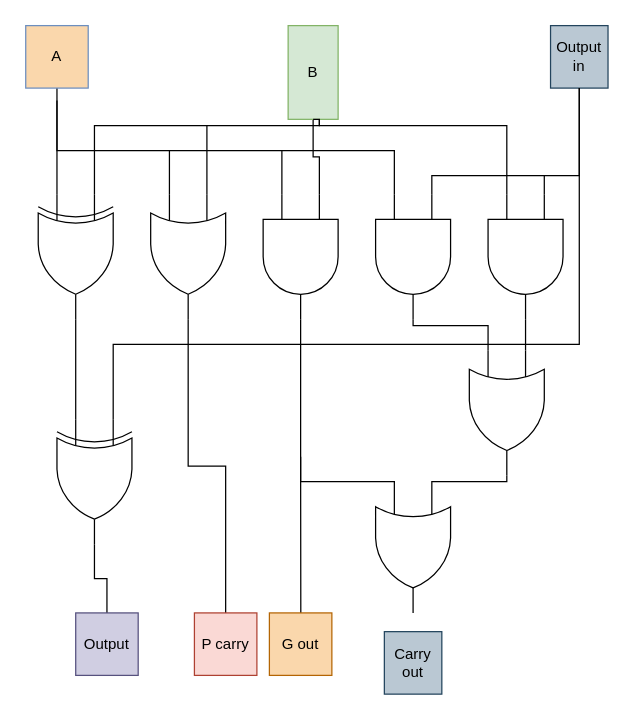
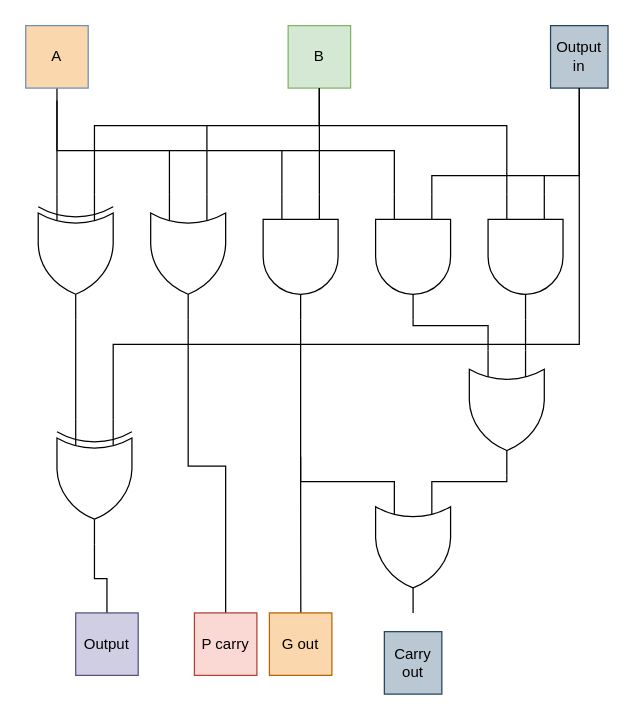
  <mxCell id="0" />
  <mxCell id="1" parent="0" />
  <mxCell id="2" style="edgeStyle=orthogonalEdgeStyle;rounded=0;orthogonalLoop=1;jettySize=auto;html=1;entryX=0;entryY=0.75;entryDx=0;entryDy=0;entryPerimeter=0;endArrow=none;endFill=0;strokeColor=#000000;" parent="1" source="3" target="8" edge="1"><mxGeometry relative="1" as="geometry" /></mxCell>
  <mxCell id="3" value="A" style="rounded=0;whiteSpace=wrap;html=1;fillColor=#fad7ac;strokeColor=#6c8ebf;" parent="1" vertex="1"><mxGeometry x="20" y="20" width="50" height="50" as="geometry" /></mxCell>
  <mxCell id="4" style="edgeStyle=orthogonalEdgeStyle;rounded=0;orthogonalLoop=1;jettySize=auto;html=1;entryX=0;entryY=0.25;entryDx=0;entryDy=0;entryPerimeter=0;endArrow=none;endFill=0;strokeColor=#000000;" parent="1" source="6" target="8" edge="1"><mxGeometry relative="1" as="geometry"><Array as="points"><mxPoint x="255" y="100" /><mxPoint x="75" y="100" /></Array></mxGeometry></mxCell>
  <mxCell id="5" style="edgeStyle=orthogonalEdgeStyle;rounded=0;orthogonalLoop=1;jettySize=auto;html=1;entryX=0;entryY=0.25;entryDx=0;entryDy=0;entryPerimeter=0;endArrow=none;endFill=0;strokeColor=#000000;" parent="1" source="6" target="15" edge="1"><mxGeometry relative="1" as="geometry" /></mxCell>
- <mxCell id="6" value="B" style="rounded=0;whiteSpace=wrap;html=1;fillColor=#d5e8d4;strokeColor=#82b366;" parent="1" vertex="1"><mxGeometry x="230" y="20" width="40" height="75" as="geometry" /></mxCell>
+ <mxCell id="6" value="B" style="rounded=0;whiteSpace=wrap;html=1;fillColor=#d5e8d4;strokeColor=#82b366;" parent="1" vertex="1"><mxGeometry x="230" y="20" width="50" height="50" as="geometry" /></mxCell>
  <mxCell id="7" style="edgeStyle=orthogonalEdgeStyle;rounded=0;orthogonalLoop=1;jettySize=auto;html=1;exitX=1;exitY=0.5;exitDx=0;exitDy=0;exitPerimeter=0;entryX=0;entryY=0.75;entryDx=0;entryDy=0;entryPerimeter=0;endArrow=none;endFill=0;strokeColor=#000000;" parent="1" source="8" target="12" edge="1"><mxGeometry relative="1" as="geometry"><Array as="points"><mxPoint x="60" y="315" /><mxPoint x="60" y="315" /></Array></mxGeometry></mxCell>
  <mxCell id="8" value="" style="verticalLabelPosition=bottom;shadow=0;dashed=0;align=center;html=1;verticalAlign=top;shape=mxgraph.electrical.logic_gates.logic_gate;operation=xor;direction=south;" parent="1" vertex="1"><mxGeometry x="30" y="155" width="60" height="100" as="geometry" /></mxCell>
  <mxCell id="9" value="Output&lt;br&gt;in" style="rounded=0;whiteSpace=wrap;html=1;fillColor=#bac8d3;strokeColor=#23445d;" parent="1" vertex="1"><mxGeometry x="440" y="20" width="46" height="50" as="geometry" /></mxCell>
  <mxCell id="10" style="edgeStyle=orthogonalEdgeStyle;rounded=0;orthogonalLoop=1;jettySize=auto;html=1;entryX=0.5;entryY=0;entryDx=0;entryDy=0;endArrow=none;endFill=0;strokeColor=#000000;" parent="1" source="12" target="16" edge="1"><mxGeometry relative="1" as="geometry" /></mxCell>
  <mxCell id="11" style="edgeStyle=orthogonalEdgeStyle;rounded=0;orthogonalLoop=1;jettySize=auto;html=1;exitX=0;exitY=0.25;exitDx=0;exitDy=0;exitPerimeter=0;entryX=0.5;entryY=1;entryDx=0;entryDy=0;endArrow=none;endFill=0;strokeColor=#000000;" parent="1" source="12" target="9" edge="1"><mxGeometry relative="1" as="geometry"><Array as="points"><mxPoint x="90" y="275" /><mxPoint x="463" y="275" /></Array></mxGeometry></mxCell>
  <mxCell id="12" value="" style="verticalLabelPosition=bottom;shadow=0;dashed=0;align=center;html=1;verticalAlign=top;shape=mxgraph.electrical.logic_gates.logic_gate;operation=xor;direction=south;" parent="1" vertex="1"><mxGeometry x="45" y="335" width="60" height="100" as="geometry" /></mxCell>
  <mxCell id="13" style="edgeStyle=orthogonalEdgeStyle;rounded=0;orthogonalLoop=1;jettySize=auto;html=1;exitX=0;exitY=0.75;exitDx=0;exitDy=0;exitPerimeter=0;endArrow=none;endFill=0;strokeColor=#000000;" parent="1" source="15" edge="1"><mxGeometry relative="1" as="geometry"><mxPoint x="45" y="80" as="targetPoint" /><Array as="points"><mxPoint x="225" y="120" /><mxPoint x="45" y="120" /></Array></mxGeometry></mxCell>
  <mxCell id="14" style="edgeStyle=orthogonalEdgeStyle;rounded=0;orthogonalLoop=1;jettySize=auto;html=1;exitX=1;exitY=0.5;exitDx=0;exitDy=0;exitPerimeter=0;endArrow=none;endFill=0;strokeColor=#000000;" parent="1" source="15" edge="1"><mxGeometry relative="1" as="geometry"><mxPoint x="240.143" y="490" as="targetPoint" /></mxGeometry></mxCell>
  <mxCell id="15" value="" style="verticalLabelPosition=bottom;shadow=0;dashed=0;align=center;html=1;verticalAlign=top;shape=mxgraph.electrical.logic_gates.logic_gate;operation=and;direction=south;" parent="1" vertex="1"><mxGeometry x="210" y="155" width="60" height="100" as="geometry" /></mxCell>
  <mxCell id="16" value="Output" style="rounded=0;whiteSpace=wrap;html=1;fillColor=#d0cee2;strokeColor=#56517e;" parent="1" vertex="1"><mxGeometry x="60" y="490" width="50" height="50" as="geometry" /></mxCell>
  <mxCell id="17" style="edgeStyle=orthogonalEdgeStyle;rounded=0;orthogonalLoop=1;jettySize=auto;html=1;exitX=0;exitY=0.25;exitDx=0;exitDy=0;exitPerimeter=0;endArrow=none;endFill=0;strokeColor=#000000;" parent="1" source="20" edge="1"><mxGeometry relative="1" as="geometry"><mxPoint x="165" y="100" as="targetPoint" /></mxGeometry></mxCell>
  <mxCell id="18" style="edgeStyle=orthogonalEdgeStyle;rounded=0;orthogonalLoop=1;jettySize=auto;html=1;exitX=0;exitY=0.75;exitDx=0;exitDy=0;exitPerimeter=0;endArrow=none;endFill=0;strokeColor=#000000;" parent="1" source="20" edge="1"><mxGeometry relative="1" as="geometry"><mxPoint x="135" y="120" as="targetPoint" /></mxGeometry></mxCell>
  <mxCell id="19" style="edgeStyle=orthogonalEdgeStyle;rounded=0;orthogonalLoop=1;jettySize=auto;html=1;entryX=0.5;entryY=0;entryDx=0;entryDy=0;endArrow=none;endFill=0;strokeColor=#000000;" parent="1" source="20" target="21" edge="1"><mxGeometry relative="1" as="geometry" /></mxCell>
  <mxCell id="20" value="" style="verticalLabelPosition=bottom;shadow=0;dashed=0;align=center;html=1;verticalAlign=top;shape=mxgraph.electrical.logic_gates.logic_gate;operation=or;direction=south;" parent="1" vertex="1"><mxGeometry x="120" y="155" width="60" height="100" as="geometry" /></mxCell>
  <mxCell id="21" value="P carry" style="rounded=0;whiteSpace=wrap;html=1;fillColor=#fad9d5;strokeColor=#ae4132;" parent="1" vertex="1"><mxGeometry x="155" y="490" width="50" height="50" as="geometry" /></mxCell>
  <mxCell id="22" value="G out" style="rounded=0;whiteSpace=wrap;html=1;fillColor=#fad7ac;strokeColor=#b46504;" parent="1" vertex="1"><mxGeometry x="215" y="490" width="50" height="50" as="geometry" /></mxCell>
  <mxCell id="23" value="Carry&lt;br&gt;out" style="rounded=0;whiteSpace=wrap;html=1;fillColor=#bac8d3;strokeColor=#23445d;" parent="1" vertex="1"><mxGeometry x="307" y="505" width="46" height="50" as="geometry" /></mxCell>
  <mxCell id="24" style="edgeStyle=orthogonalEdgeStyle;rounded=0;orthogonalLoop=1;jettySize=auto;html=1;exitX=0;exitY=0.75;exitDx=0;exitDy=0;exitPerimeter=0;endArrow=none;endFill=0;strokeColor=#000000;" parent="1" source="27" edge="1"><mxGeometry relative="1" as="geometry"><mxPoint x="225" y="120" as="targetPoint" /><Array as="points"><mxPoint x="315" y="120" /></Array></mxGeometry></mxCell>
  <mxCell id="25" style="edgeStyle=orthogonalEdgeStyle;rounded=0;orthogonalLoop=1;jettySize=auto;html=1;exitX=0;exitY=0.25;exitDx=0;exitDy=0;exitPerimeter=0;entryX=0.5;entryY=1;entryDx=0;entryDy=0;endArrow=none;endFill=0;strokeColor=#000000;" parent="1" source="27" target="9" edge="1"><mxGeometry relative="1" as="geometry"><Array as="points"><mxPoint x="345" y="140" /><mxPoint x="463" y="140" /></Array></mxGeometry></mxCell>
  <mxCell id="26" style="edgeStyle=orthogonalEdgeStyle;rounded=0;orthogonalLoop=1;jettySize=auto;html=1;entryX=0;entryY=0.75;entryDx=0;entryDy=0;entryPerimeter=0;endArrow=none;endFill=0;strokeColor=#000000;" parent="1" source="27" target="33" edge="1"><mxGeometry relative="1" as="geometry"><Array as="points"><mxPoint x="330" y="260" /><mxPoint x="390" y="260" /></Array></mxGeometry></mxCell>
  <mxCell id="27" value="" style="verticalLabelPosition=bottom;shadow=0;dashed=0;align=center;html=1;verticalAlign=top;shape=mxgraph.electrical.logic_gates.logic_gate;operation=and;direction=south;" parent="1" vertex="1"><mxGeometry x="300" y="155" width="60" height="100" as="geometry" /></mxCell>
  <mxCell id="28" style="edgeStyle=orthogonalEdgeStyle;rounded=0;orthogonalLoop=1;jettySize=auto;html=1;exitX=0;exitY=0.25;exitDx=0;exitDy=0;exitPerimeter=0;endArrow=none;endFill=0;strokeColor=#000000;" parent="1" source="31" edge="1"><mxGeometry relative="1" as="geometry"><mxPoint x="435" y="140" as="targetPoint" /></mxGeometry></mxCell>
  <mxCell id="29" style="edgeStyle=orthogonalEdgeStyle;rounded=0;orthogonalLoop=1;jettySize=auto;html=1;exitX=0;exitY=0.75;exitDx=0;exitDy=0;exitPerimeter=0;entryX=0.5;entryY=1;entryDx=0;entryDy=0;endArrow=none;endFill=0;strokeColor=#000000;" parent="1" source="31" target="6" edge="1"><mxGeometry relative="1" as="geometry"><Array as="points"><mxPoint x="405" y="100" /><mxPoint x="255" y="100" /></Array></mxGeometry></mxCell>
  <mxCell id="30" style="edgeStyle=orthogonalEdgeStyle;rounded=0;orthogonalLoop=1;jettySize=auto;html=1;entryX=0;entryY=0.25;entryDx=0;entryDy=0;entryPerimeter=0;endArrow=none;endFill=0;strokeColor=#000000;" parent="1" source="31" target="33" edge="1"><mxGeometry relative="1" as="geometry" /></mxCell>
  <mxCell id="31" value="" style="verticalLabelPosition=bottom;shadow=0;dashed=0;align=center;html=1;verticalAlign=top;shape=mxgraph.electrical.logic_gates.logic_gate;operation=and;direction=south;" parent="1" vertex="1"><mxGeometry x="390" y="155" width="60" height="100" as="geometry" /></mxCell>
  <mxCell id="32" style="edgeStyle=orthogonalEdgeStyle;rounded=0;orthogonalLoop=1;jettySize=auto;html=1;entryX=0;entryY=0.25;entryDx=0;entryDy=0;entryPerimeter=0;endArrow=none;endFill=0;strokeColor=#000000;" parent="1" source="33" target="35" edge="1"><mxGeometry relative="1" as="geometry"><Array as="points"><mxPoint x="405" y="385" /><mxPoint x="345" y="385" /></Array></mxGeometry></mxCell>
  <mxCell id="33" value="" style="verticalLabelPosition=bottom;shadow=0;dashed=0;align=center;html=1;verticalAlign=top;shape=mxgraph.electrical.logic_gates.logic_gate;operation=or;direction=south;" parent="1" vertex="1"><mxGeometry x="375" y="280" width="60" height="100" as="geometry" /></mxCell>
  <mxCell id="34" style="edgeStyle=orthogonalEdgeStyle;rounded=0;orthogonalLoop=1;jettySize=auto;html=1;exitX=0;exitY=0.75;exitDx=0;exitDy=0;exitPerimeter=0;endArrow=none;endFill=0;strokeColor=#000000;" parent="1" source="35" edge="1"><mxGeometry relative="1" as="geometry"><mxPoint x="240" y="365" as="targetPoint" /><Array as="points"><mxPoint x="315" y="385" /><mxPoint x="240" y="385" /></Array></mxGeometry></mxCell>
  <mxCell id="35" value="" style="verticalLabelPosition=bottom;shadow=0;dashed=0;align=center;html=1;verticalAlign=top;shape=mxgraph.electrical.logic_gates.logic_gate;operation=or;direction=south;" parent="1" vertex="1"><mxGeometry x="300" y="390" width="60" height="100" as="geometry" /></mxCell>
